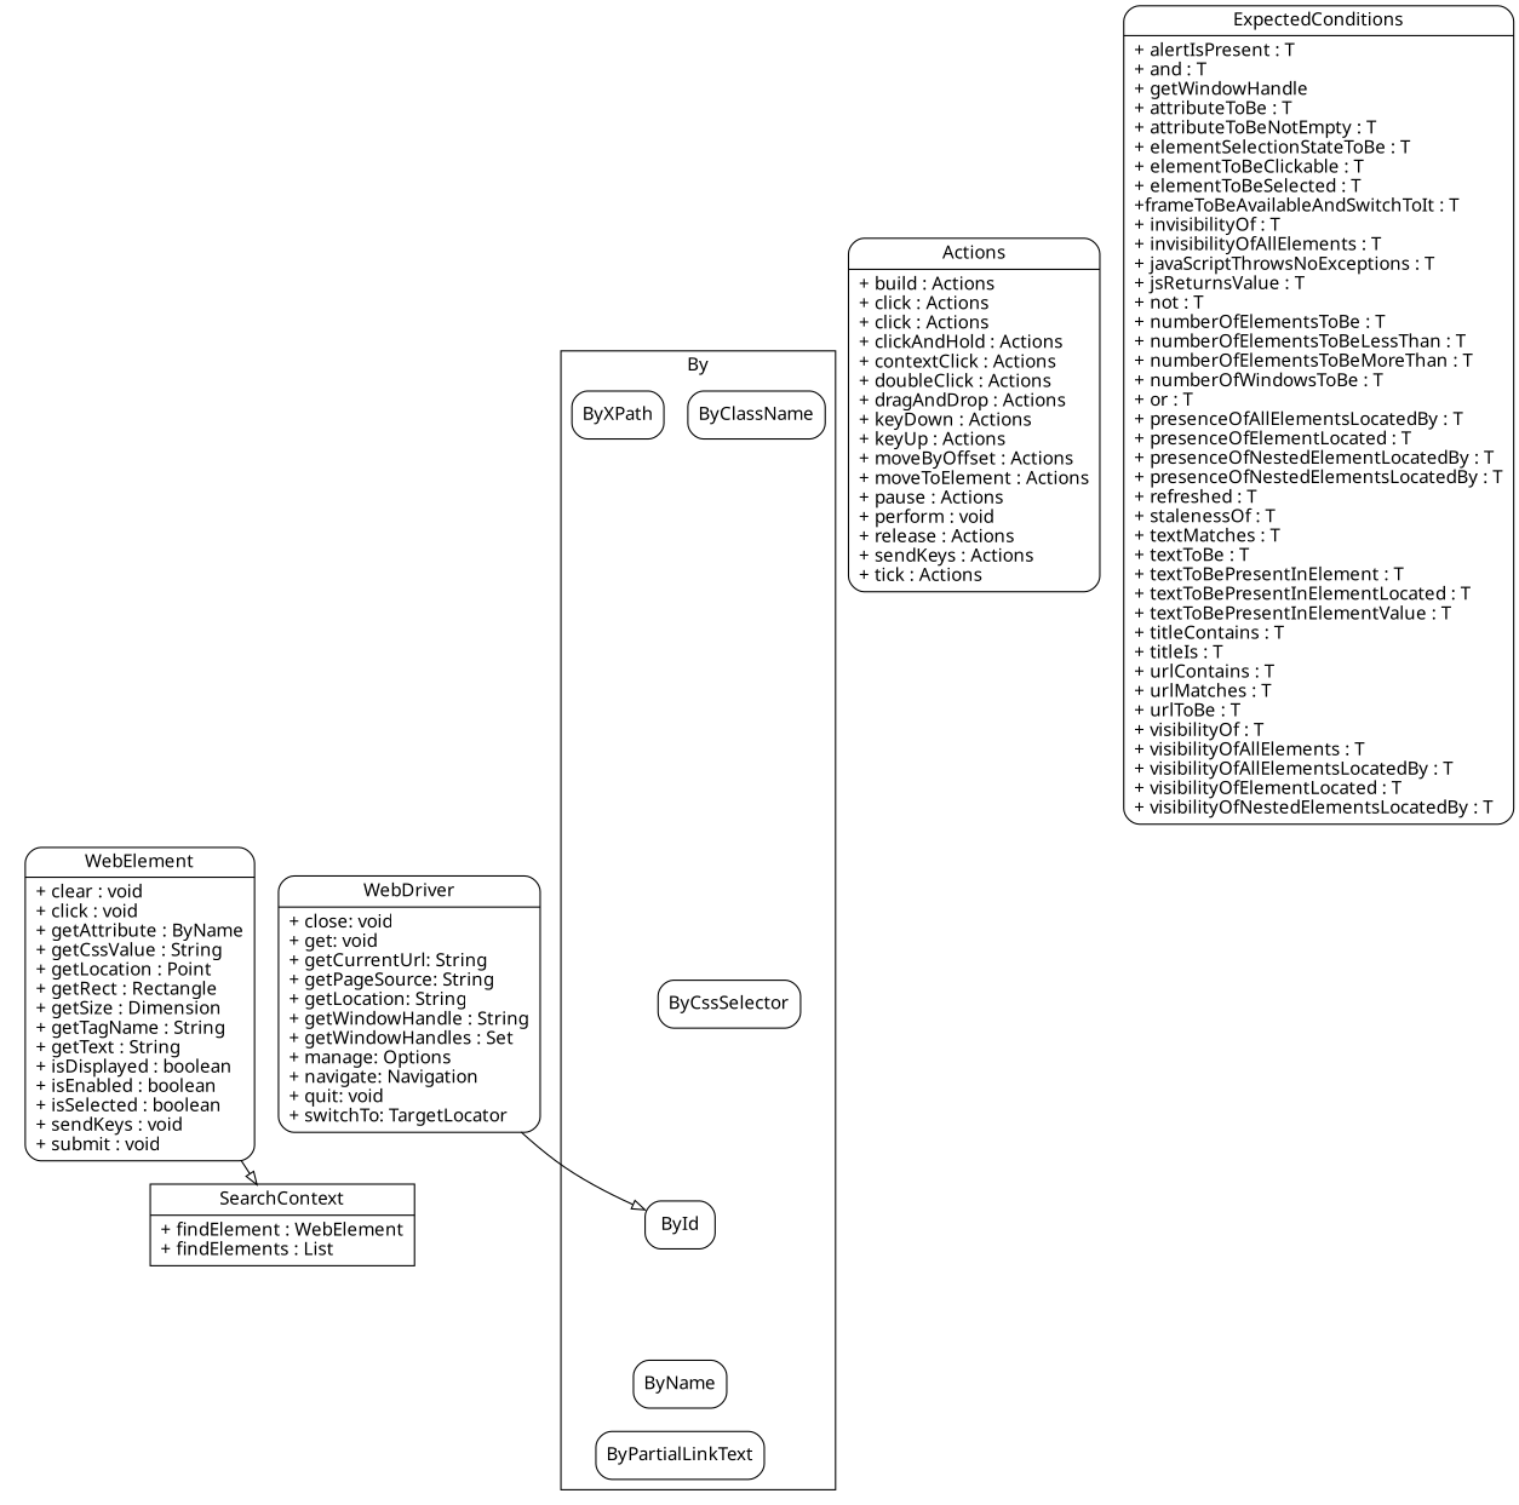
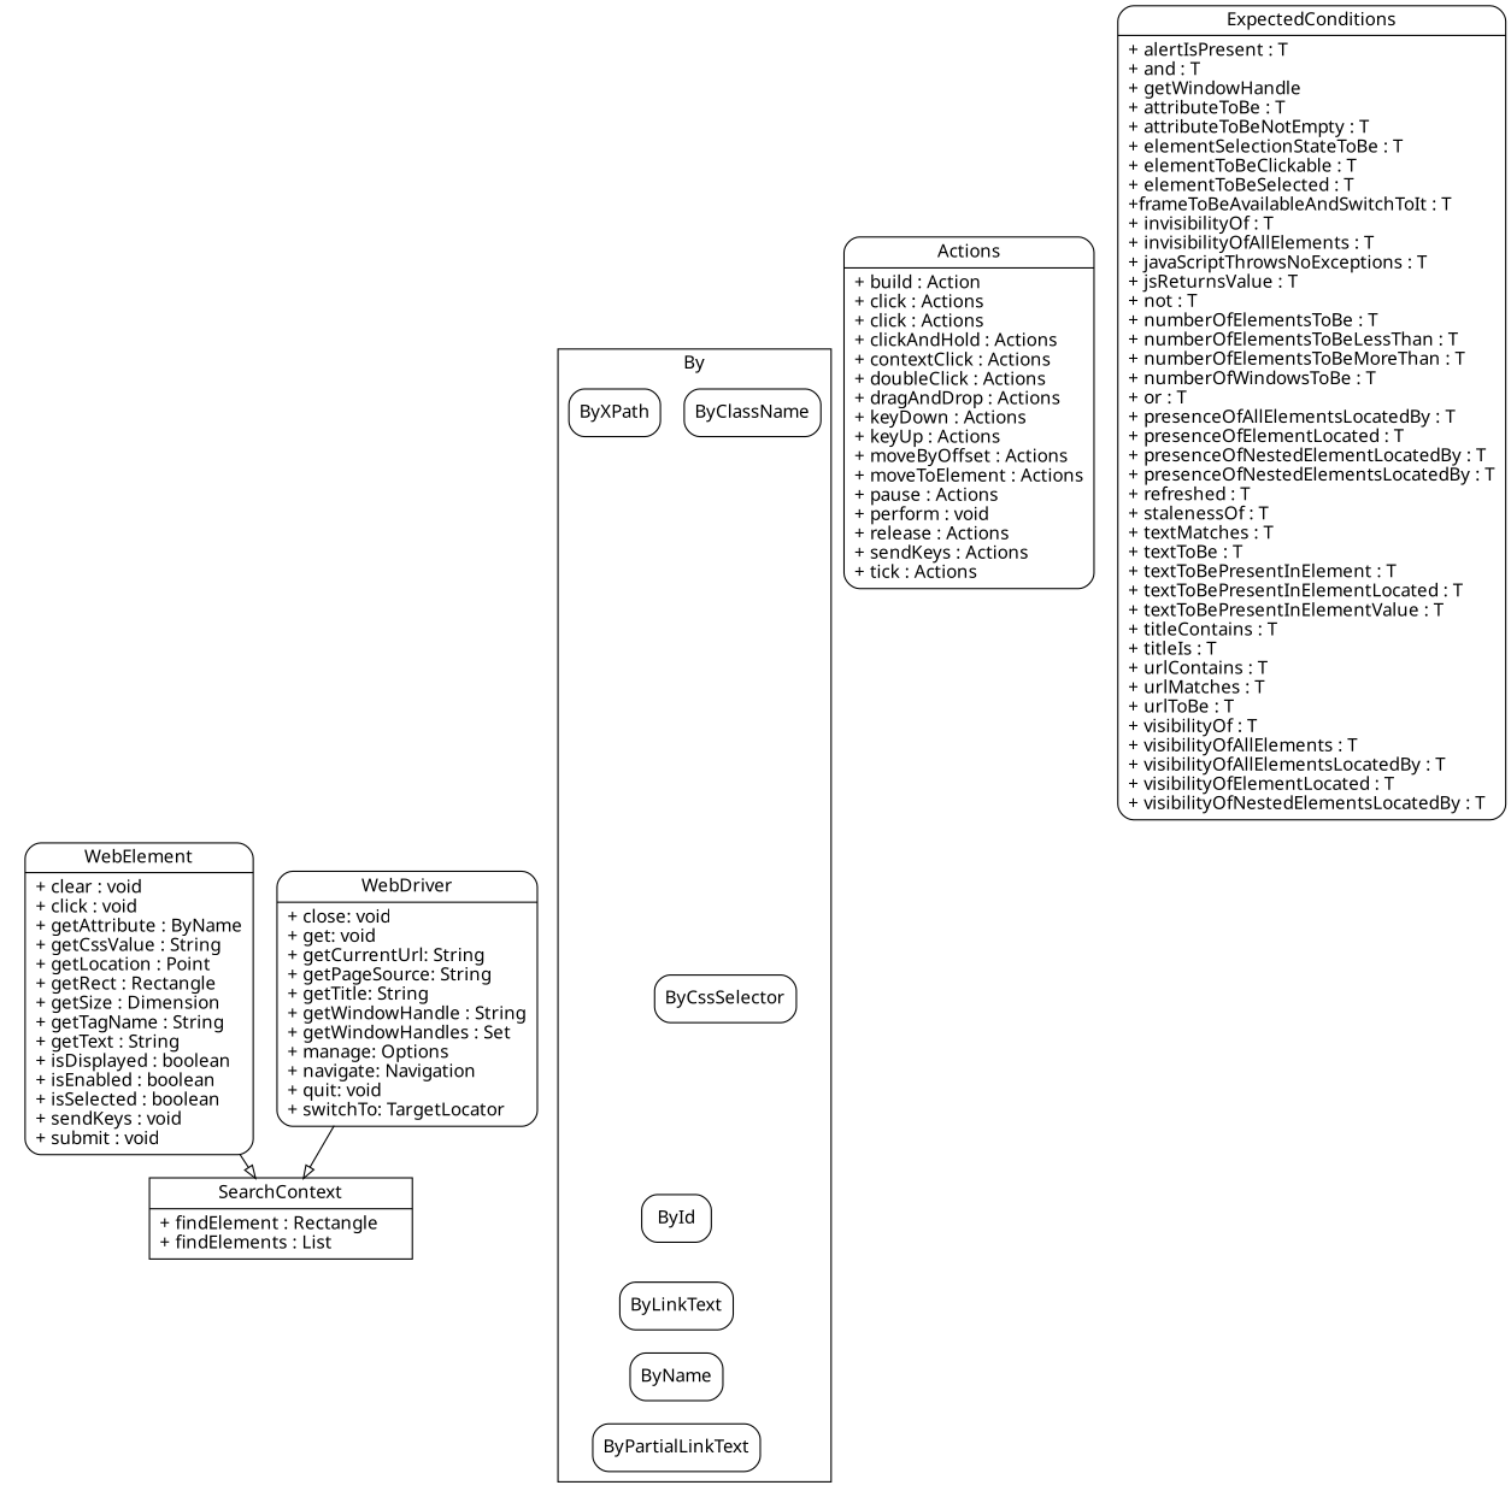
  digraph {
    fontname=Verdana
    fontsize=14
    node [fontname=Verdana fontsize=14 shape=record style=rounded]
    edge [arrowhead=empty dir=normal fontname=Verdana fontsize=14 style=invis]
-   n1 [label="{WebDriver|+ close: void\l+ get: void\l+ getCurrentUrl: String\l+ getPageSource: String\l+ getLocation: String\l+ getWindowHandle : String\l+ getWindowHandles : Set\l+ manage: Options\l+ navigate: Navigation\l+ quit: void\l+ switchTo: TargetLocator\l}"]
-   n2 [label="{SearchContext|+ findElement : WebElement\l+ findElements : List\l}" style=""]
+   n1 [label="{WebDriver|+ close: void\l+ get: void\l+ getCurrentUrl: String\l+ getPageSource: String\l+ getTitle: String\l+ getWindowHandle : String\l+ getWindowHandles : Set\l+ manage: Options\l+ navigate: Navigation\l+ quit: void\l+ switchTo: TargetLocator\l}"]
+   n2 [label="{SearchContext|+ findElement : Rectangle\l+ findElements : List\l}" style=""]
    n3 [label="{WebElement|+ clear : void\l+ click : void\l+ getAttribute : ByName\l+ getCssValue : String\l+ getLocation : Point\l+ getRect  : Rectangle\l+ getSize : Dimension\l+ getTagName : String\l+ getText : String\l+ isDisplayed : boolean\l+ isEnabled : boolean\l+ isSelected : boolean\l+ sendKeys : void\l+ submit : void\l}"]
    n4 [label="{ByClassName}"]
    n5 [label="{ByCssSelector}"]
    n6 [label="{ById}"]
+   n7 [label="{ByLinkText}"]
    n8 [label="{ByName}"]
    n9 [label="{ByPartialLinkText}"]
    n10 [label="{ByXPath}"]
-   n11 [label="{Actions|+ build : Actions\l+ click : Actions\l+ click : Actions\l+ clickAndHold : Actions\l+ contextClick : Actions\l+ doubleClick : Actions\l+ dragAndDrop : Actions\l+ keyDown : Actions\l+ keyUp : Actions\l+ moveByOffset : Actions\l+ moveToElement : Actions\l+ pause  : Actions\l+ perform : void\l+ release : Actions\l+ sendKeys : Actions\l+ tick  : Actions\l}"]
+   n11 [label="{Actions|+ build : Action\l+ click : Actions\l+ click : Actions\l+ clickAndHold : Actions\l+ contextClick : Actions\l+ doubleClick : Actions\l+ dragAndDrop : Actions\l+ keyDown : Actions\l+ keyUp : Actions\l+ moveByOffset : Actions\l+ moveToElement : Actions\l+ pause  : Actions\l+ perform : void\l+ release : Actions\l+ sendKeys : Actions\l+ tick  : Actions\l}"]
    n12 [label="{ExpectedConditions|+ alertIsPresent : T\l+ and : T\l+ getWindowHandle\l+ attributeToBe : T\l+ attributeToBeNotEmpty : T\l+ elementSelectionStateToBe  : T\l+ elementToBeClickable : T\l+ elementToBeSelected  : T\l+frameToBeAvailableAndSwitchToIt : T\l+ invisibilityOf : T\l+ invisibilityOfAllElements : T\l+ javaScriptThrowsNoExceptions : T\l+ jsReturnsValue : T\l+ not : T\l+ numberOfElementsToBe : T\l+ numberOfElementsToBeLessThan : T\l+ numberOfElementsToBeMoreThan : T\l+ numberOfWindowsToBe  : T\l+ or : T\l+ presenceOfAllElementsLocatedBy : T\l+ presenceOfElementLocated : T\l+ presenceOfNestedElementLocatedBy : T\l+ presenceOfNestedElementsLocatedBy : T\l+ refreshed : T\l+ stalenessOf : T\l+ textMatches : T\l+ textToBe : T\l+ textToBePresentInElement : T\l+ textToBePresentInElementLocated : T\l+ textToBePresentInElementValue : T\l+ titleContains : T\l+ titleIs : T\l+ urlContains : T\l+ urlMatches : T\l+ urlToBe : T\l+ visibilityOf : T\l+ visibilityOfAllElements : T\l+ visibilityOfAllElementsLocatedBy : T\l+ visibilityOfElementLocated : T\l+ visibilityOfNestedElementsLocatedBy : T\l}"]
    subgraph cluster_1 {
      style=invis
      n1
      n2
      n3
    }
    subgraph cluster_2 {
      label=By
      rank=same
      rankdir=TB
      ranksep="0.05 equally"
      n4
      n5
      n6
+     n7
      n8
      n9
      n10
    }
-   n1 -> n6 [style=""]
+   n1 -> n2 [style=""]
    n3 -> n2 [style=""]
    n4 -> n5
    n5 -> n6
+   n6 -> n7
+   n7 -> n8
    n8 -> n9
  }
